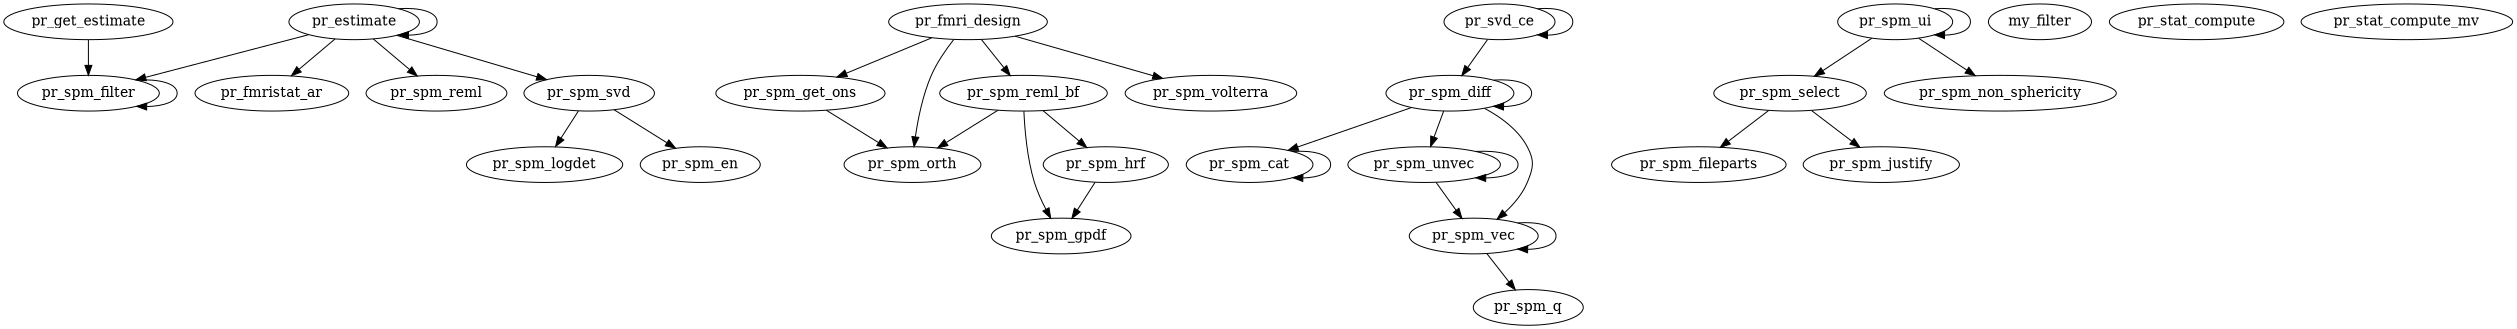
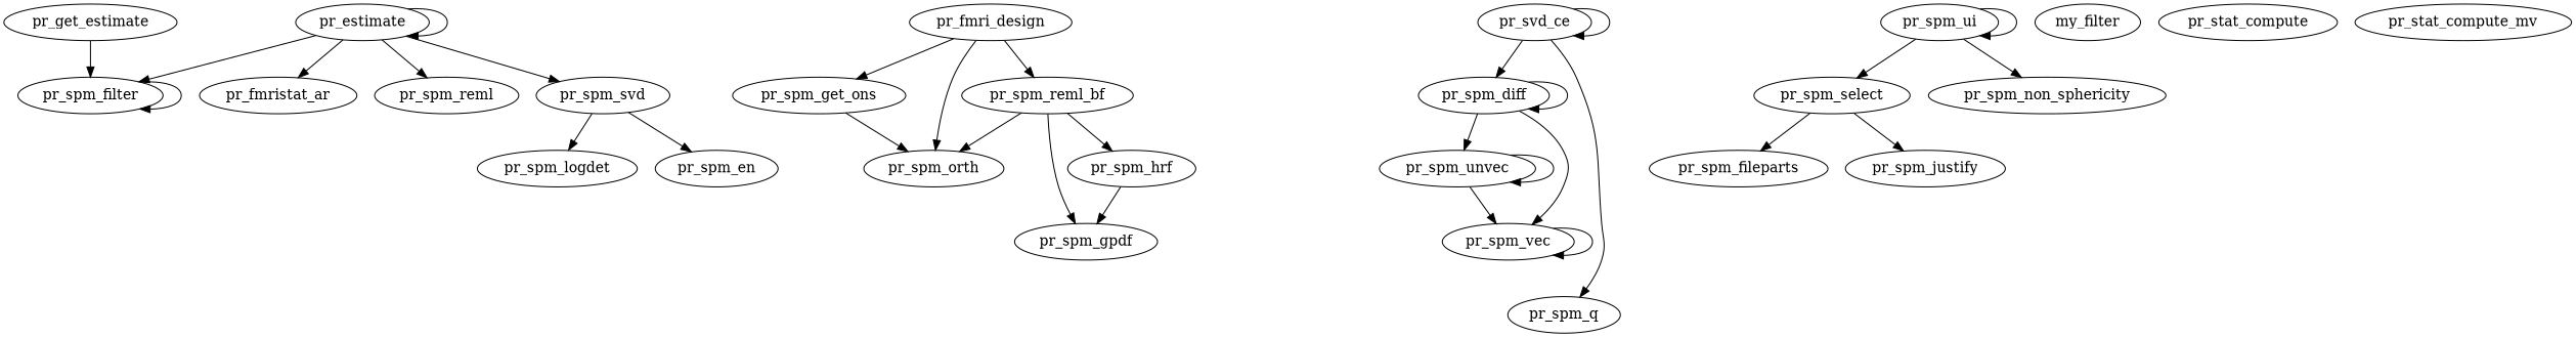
  digraph {
    pr_estimate
    pr_fmristat_ar
    pr_spm_filter
    pr_spm_reml
    pr_spm_svd
    pr_spm_logdet
    pr_spm_en
    n8 [label=pr_spm_reml_bf]
    pr_fmri_design
    pr_spm_get_ons
    pr_spm_orth
-   pr_spm_volterra
    pr_spm_gpdf
    pr_spm_hrf
    n15 [label=pr_get_estimate]
-   pr_spm_cat
    n17 [label=pr_svd_ce]
    pr_spm_diff
    pr_spm_q
    pr_spm_unvec
    pr_spm_vec
    pr_spm_select
    pr_spm_fileparts
    pr_spm_justify
    pr_spm_ui
    pr_spm_non_sphericity
    n27 [label=my_filter]
    pr_stat_compute
    pr_stat_compute_mv
    pr_estimate -> pr_estimate
    pr_estimate -> pr_fmristat_ar
    pr_estimate -> pr_spm_filter
    pr_estimate -> pr_spm_reml
    pr_estimate -> pr_spm_svd
    pr_spm_filter -> pr_spm_filter
    pr_spm_svd -> pr_spm_logdet
    pr_spm_svd -> pr_spm_en
    n8 -> pr_spm_orth
    n8 -> pr_spm_gpdf
    n8 -> pr_spm_hrf
    pr_fmri_design -> n8
    pr_fmri_design -> pr_spm_get_ons
    pr_fmri_design -> pr_spm_orth
-   pr_fmri_design -> pr_spm_volterra
    pr_spm_get_ons -> pr_spm_orth
    pr_spm_hrf -> pr_spm_gpdf
    n15 -> pr_spm_filter
-   pr_spm_cat -> pr_spm_cat
    n17 -> n17
    n17 -> pr_spm_diff
-   pr_spm_vec -> pr_spm_q
-   pr_spm_diff -> pr_spm_cat
+   n17 -> pr_spm_q
    pr_spm_diff -> pr_spm_diff
    pr_spm_diff -> pr_spm_unvec
    pr_spm_diff -> pr_spm_vec
    pr_spm_unvec -> pr_spm_unvec
    pr_spm_unvec -> pr_spm_vec
    pr_spm_vec -> pr_spm_vec
    pr_spm_select -> pr_spm_fileparts
    pr_spm_select -> pr_spm_justify
    pr_spm_ui -> pr_spm_select
    pr_spm_ui -> pr_spm_ui
    pr_spm_ui -> pr_spm_non_sphericity
  }
